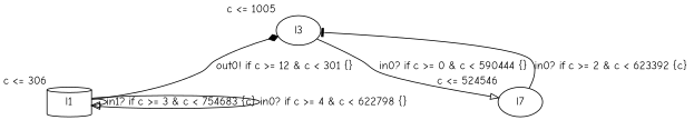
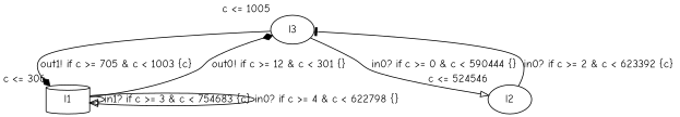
  digraph {
    fontname="Comic Neue"
    node [fontname="Comic Neue" margin=0 shape=ellipse]
    edge [arrowhead=onormal fontname="Comic Neue"]
    n1 [label=l3 xlabel="c <= 1005"]
    n2 [label=l1 shape=cylinder xlabel="c <= 306"]
-   n3 [label=l7 xlabel="c <= 524546"]
+   n3 [label=l2 xlabel="c <= 524546"]
+   n1 -> n2 [arrowhead=diamond label="out1! if c >= 705 & c < 1003 {c} "]
    n1 -> n3 [label="in0? if c >= 0 & c < 590444 {} "]
    n2 -> n1 [arrowhead=diamond label="out0! if c >= 12 & c < 301 {} "]
    n2 -> n2 [label="in1? if c >= 3 & c < 754683 {c} "]
    n2 -> n2 [label="in0? if c >= 4 & c < 622798 {} "]
    n3 -> n1 [arrowhead=tee label="in0? if c >= 2 & c < 623392 {c} "]
  }
